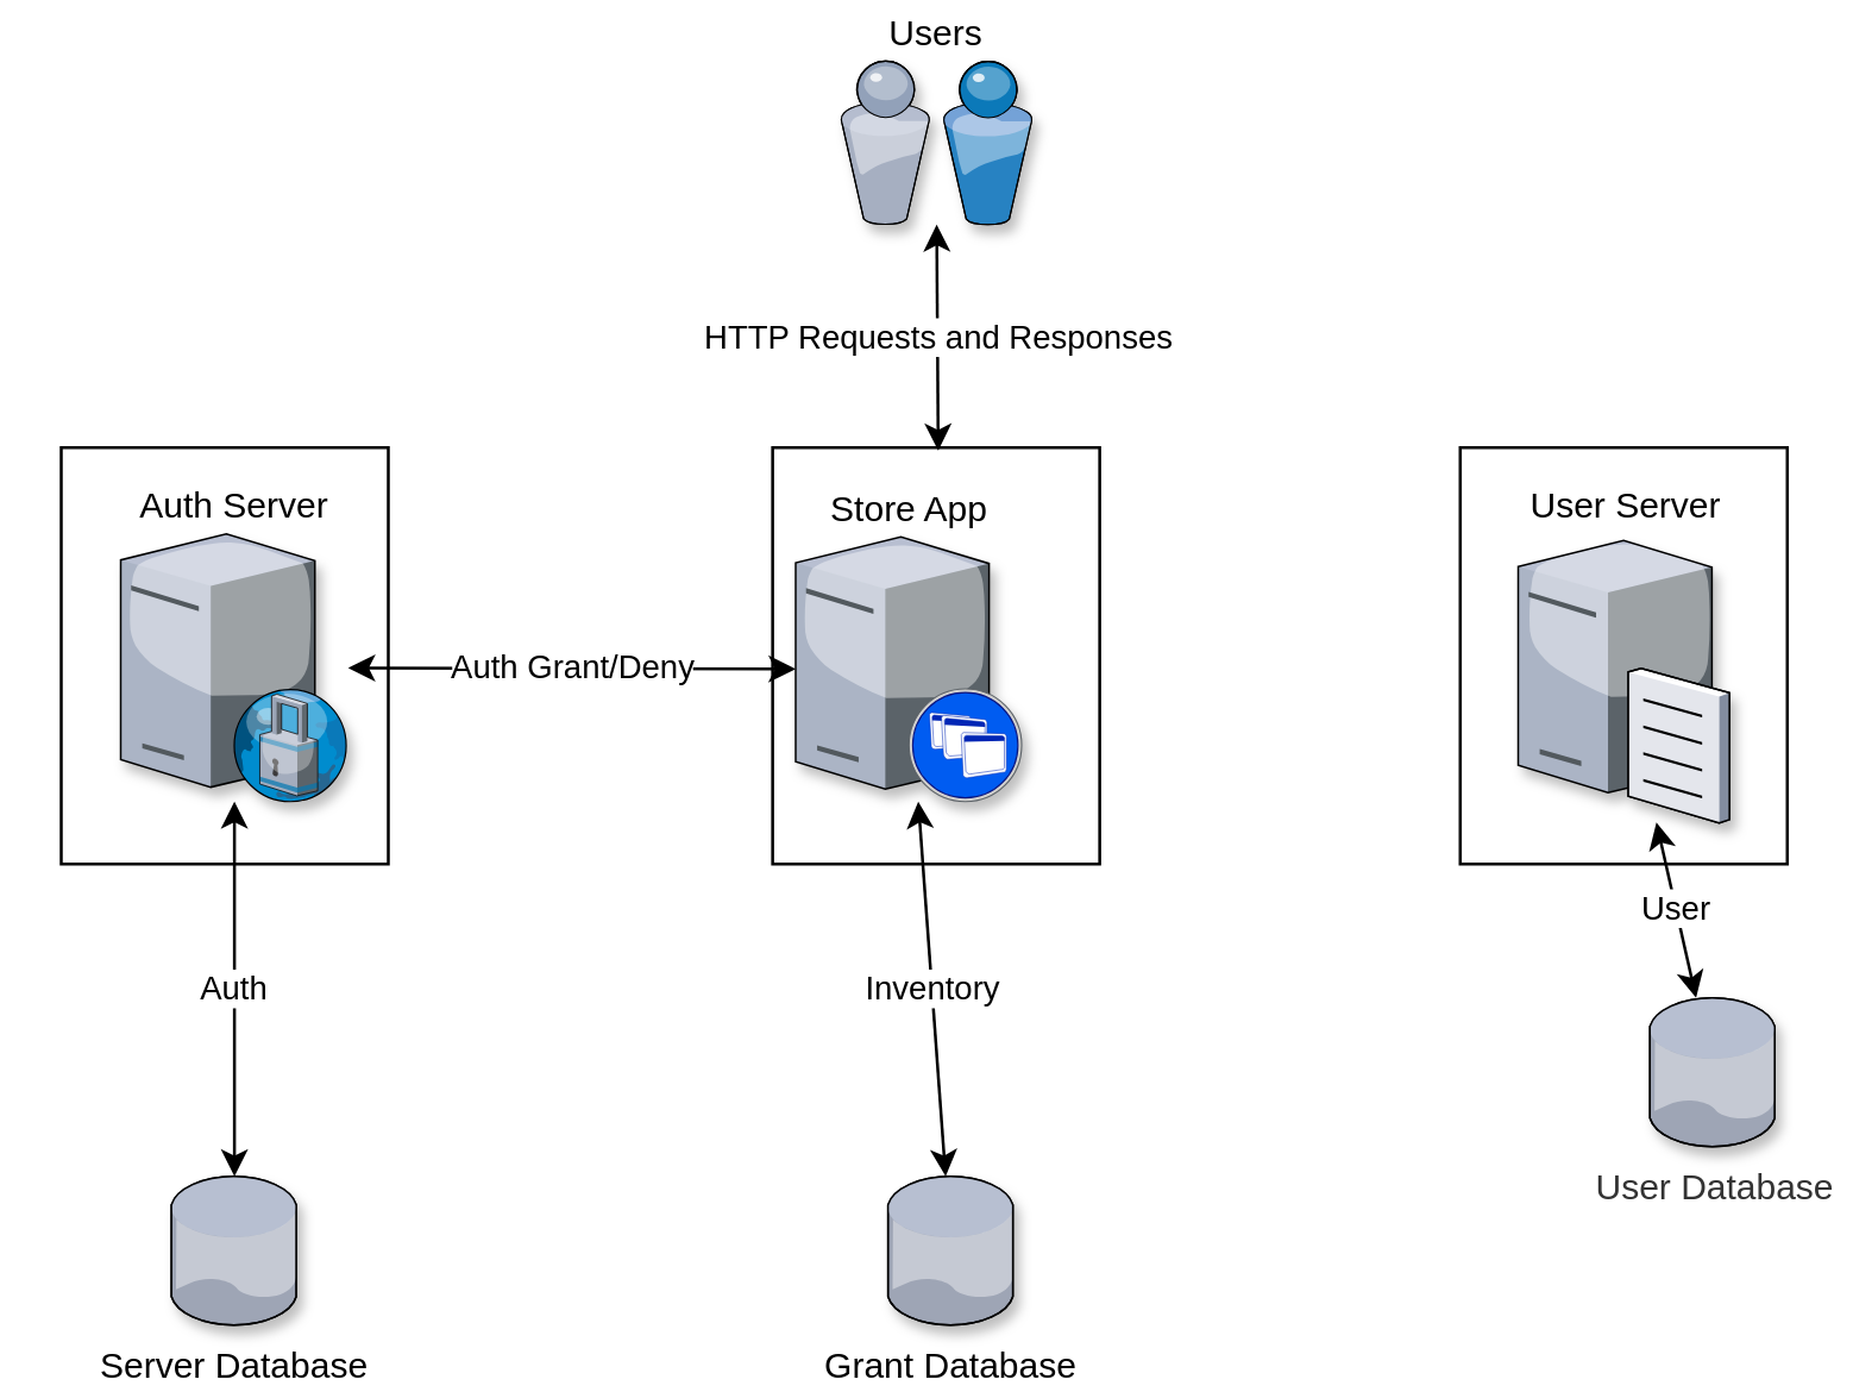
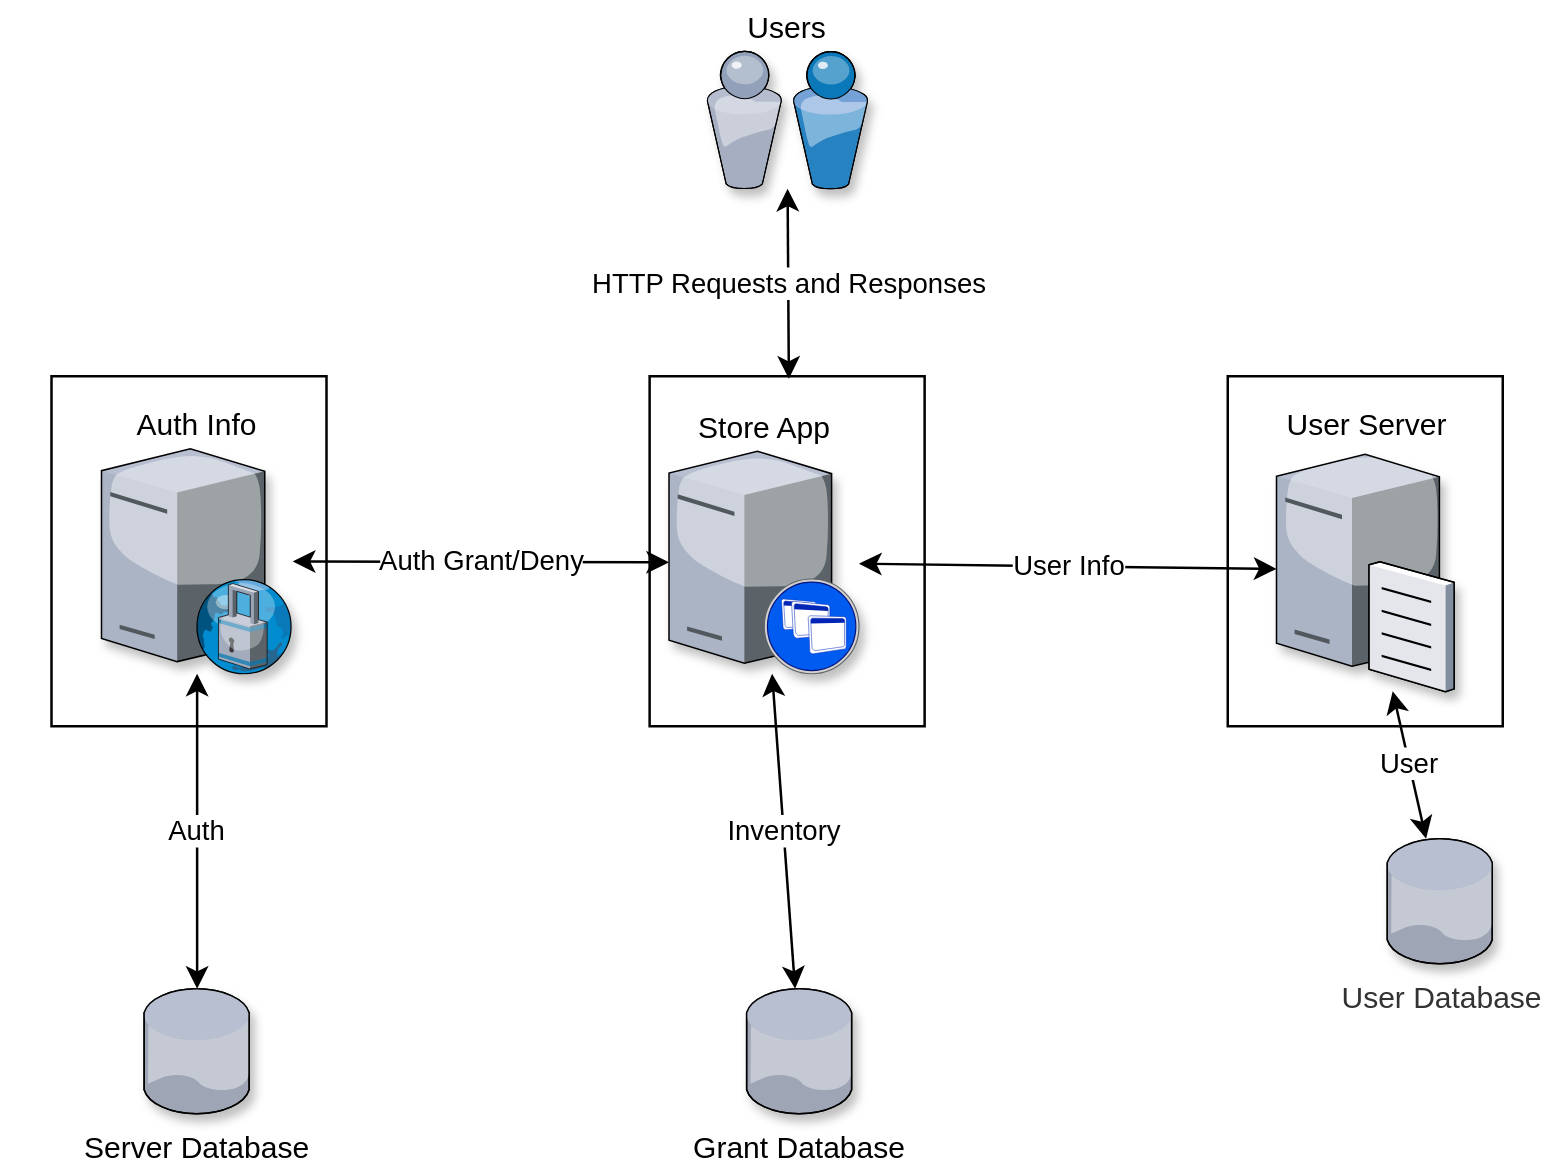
  <mxCell id="0" />
  <mxCell id="1" parent="0" />
  <mxCell id="2" value="" style="rounded=0;whiteSpace=wrap;html=1;" parent="1" vertex="1"><mxGeometry x="490.5" y="150" width="110" height="140" as="geometry" /></mxCell>
  <mxCell id="3" value="" style="rounded=0;whiteSpace=wrap;html=1;" parent="1" vertex="1"><mxGeometry x="259.25" y="150" width="110" height="140" as="geometry" /></mxCell>
  <mxCell id="4" value="" style="rounded=0;whiteSpace=wrap;html=1;" parent="1" vertex="1"><mxGeometry x="20" y="150" width="110" height="140" as="geometry" /></mxCell>
  <mxCell id="5" value="HTTP Requests and Responses" style="edgeStyle=none;rounded=0;orthogonalLoop=1;jettySize=auto;html=1;startArrow=classic;startFill=1;" parent="1" source="6" edge="1"><mxGeometry relative="1" as="geometry"><mxPoint x="314.947" y="151" as="targetPoint" /></mxGeometry></mxCell>
  <mxCell id="6" value="Users" style="verticalLabelPosition=top;aspect=fixed;html=1;verticalAlign=bottom;strokeColor=none;align=center;outlineConnect=0;shape=mxgraph.citrix.users;shadow=1;labelPosition=center;" parent="1" vertex="1"><mxGeometry x="282" y="20" width="64.5" height="55" as="geometry" /></mxCell>
  <mxCell id="7" value="Inventory" style="edgeStyle=none;rounded=0;orthogonalLoop=1;jettySize=auto;html=1;startArrow=classic;startFill=1;" parent="1" source="8" target="17" edge="1"><mxGeometry relative="1" as="geometry"><mxPoint x="170" y="340" as="targetPoint" /></mxGeometry></mxCell>
  <mxCell id="8" value="Grant Database" style="verticalLabelPosition=bottom;aspect=fixed;html=1;verticalAlign=top;strokeColor=none;align=center;outlineConnect=0;shape=mxgraph.citrix.database;shadow=1;" parent="1" vertex="1"><mxGeometry x="298" y="395" width="42.5" height="50" as="geometry" /></mxCell>
  <mxCell id="9" value="Server Database" style="verticalLabelPosition=bottom;aspect=fixed;html=1;verticalAlign=top;strokeColor=none;align=center;outlineConnect=0;shape=mxgraph.citrix.database;shadow=1;" parent="1" vertex="1"><mxGeometry x="57" y="395" width="42.5" height="50" as="geometry" /></mxCell>
  <mxCell id="10" value="User Database" style="verticalLabelPosition=bottom;aspect=fixed;html=1;verticalAlign=top;strokeColor=none;align=center;outlineConnect=0;shape=mxgraph.citrix.database;fillColor=#ffffff;fontColor=#333333;shadow=1;" parent="1" vertex="1"><mxGeometry x="554.25" y="335" width="42.5" height="50" as="geometry" /></mxCell>
  <mxCell id="11" value="Auth" style="edgeStyle=none;rounded=0;orthogonalLoop=1;jettySize=auto;html=1;startArrow=classic;startFill=1;" parent="1" source="12" target="9" edge="1"><mxGeometry relative="1" as="geometry" /></mxCell>
- <mxCell id="12" value="Auth Server" style="verticalLabelPosition=top;aspect=fixed;html=1;verticalAlign=bottom;strokeColor=none;align=center;outlineConnect=0;shape=mxgraph.citrix.proxy_server;fillColor=#ffffff;shadow=1;labelPosition=center;" parent="1" vertex="1"><mxGeometry x="40" y="179" width="76.5" height="90" as="geometry" /></mxCell>
+ <mxCell id="12" value="Auth Info" style="verticalLabelPosition=top;aspect=fixed;html=1;verticalAlign=bottom;strokeColor=none;align=center;outlineConnect=0;shape=mxgraph.citrix.proxy_server;fillColor=#ffffff;shadow=1;labelPosition=center;" parent="1" vertex="1"><mxGeometry x="40" y="179" width="76.5" height="90" as="geometry" /></mxCell>
  <mxCell id="13" value="User" style="edgeStyle=none;rounded=0;orthogonalLoop=1;jettySize=auto;html=1;startArrow=classic;startFill=1;" parent="1" source="14" target="10" edge="1"><mxGeometry relative="1" as="geometry" /></mxCell>
  <mxCell id="14" value="User Server" style="verticalLabelPosition=top;aspect=fixed;html=1;verticalAlign=bottom;strokeColor=none;align=center;outlineConnect=0;shape=mxgraph.citrix.file_server;fillColor=#ffffff;shadow=1;labelPosition=center;" parent="1" vertex="1"><mxGeometry x="510" y="179" width="71" height="97" as="geometry" /></mxCell>
  <mxCell id="15" value="Auth Grant/Deny" style="rounded=0;orthogonalLoop=1;jettySize=auto;html=1;startArrow=classic;startFill=1;" parent="1" source="17" target="12" edge="1"><mxGeometry relative="1" as="geometry" /></mxCell>
+ <mxCell id="16" value="User Info" style="rounded=0;orthogonalLoop=1;jettySize=auto;html=1;startArrow=classic;startFill=1;" parent="1" source="17" target="14" edge="1"><mxGeometry relative="1" as="geometry" /></mxCell>
  <mxCell id="17" value="Store App" style="verticalLabelPosition=top;aspect=fixed;html=1;verticalAlign=bottom;strokeColor=none;align=center;outlineConnect=0;shape=mxgraph.citrix.xenapp_server;fillColor=#ffffff;shadow=1;labelPosition=center;" parent="1" vertex="1"><mxGeometry x="267" y="180" width="76" height="89" as="geometry" /></mxCell>
